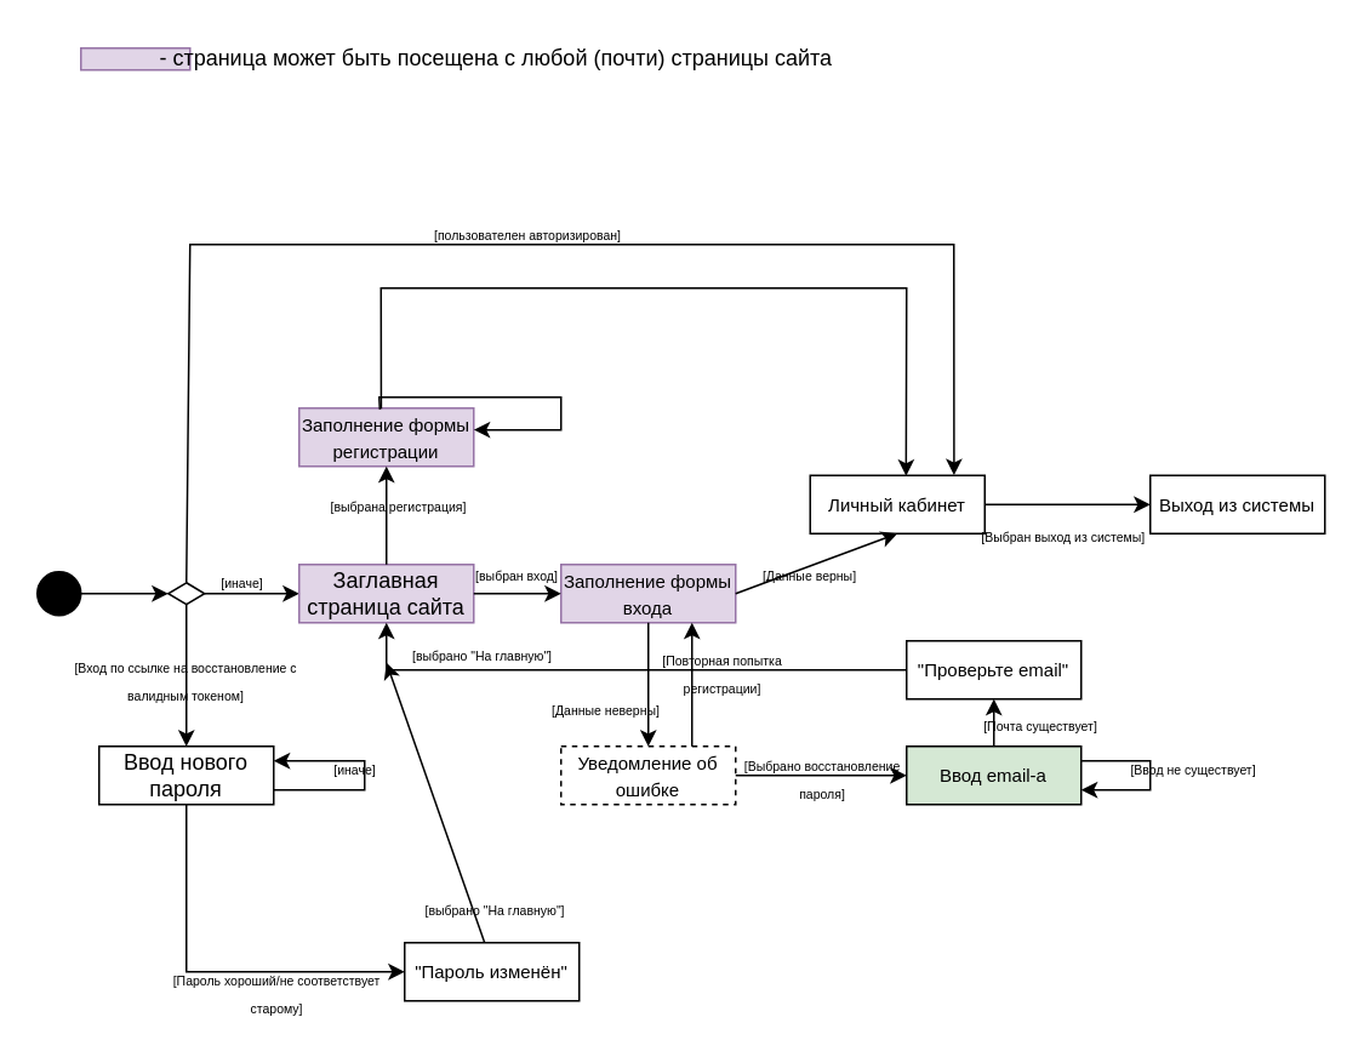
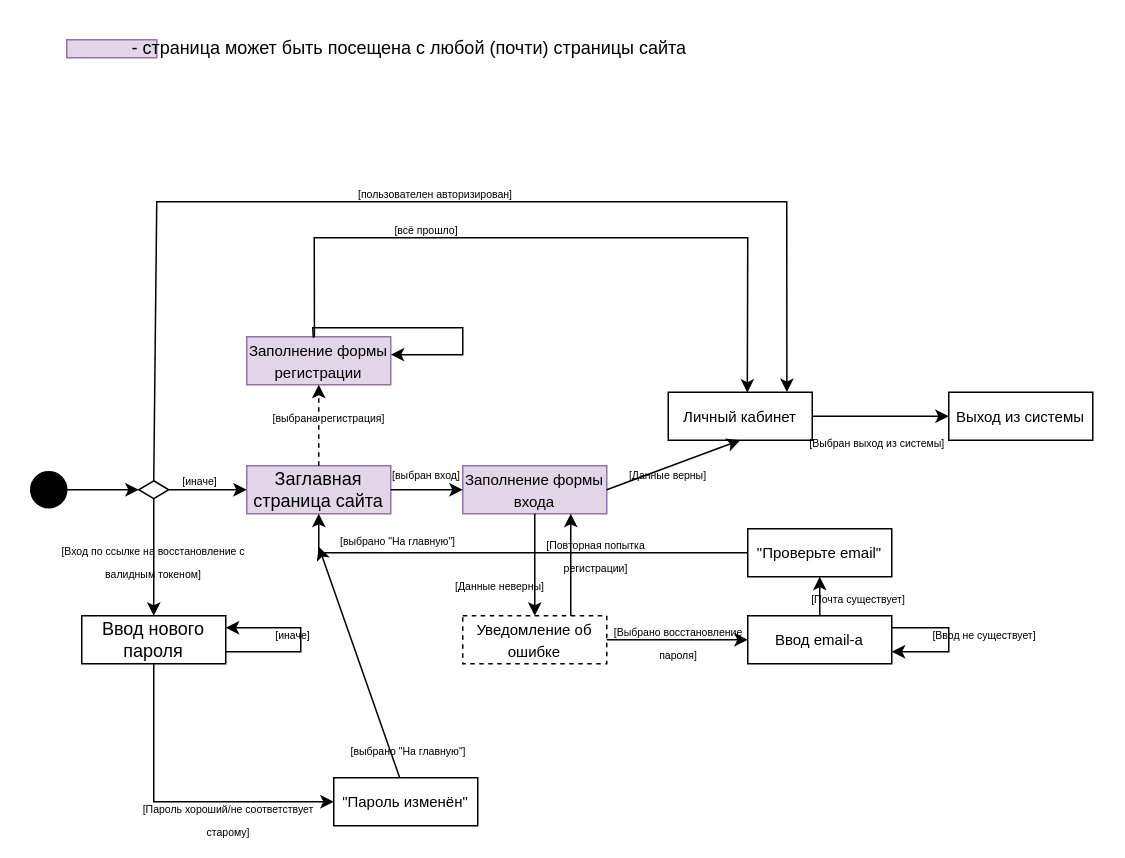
  <mxCell id="0" />
  <mxCell id="1" parent="0" />
  <mxCell id="2" value="" style="ellipse;whiteSpace=wrap;html=1;fillColor=#000000;" parent="1" vertex="1"><mxGeometry y="314" width="24" height="24" as="geometry" x="20" /></mxCell>
  <mxCell id="3" value="" style="endArrow=classic;html=1;rounded=0;exitX=1;exitY=0.5;exitDx=0;exitDy=0;" parent="1" source="2" edge="1"><mxGeometry width="50" height="50" relative="1" as="geometry"><mxPoint x="164" y="316" as="sourcePoint" /><mxPoint x="92" y="326" as="targetPoint" /></mxGeometry></mxCell>
  <mxCell id="4" value="" style="rhombus;whiteSpace=wrap;html=1;" parent="1" vertex="1"><mxGeometry x="92" y="320" width="20" height="12" as="geometry" /></mxCell>
  <mxCell id="5" value="Ввод нового пароля" style="rounded=0;whiteSpace=wrap;html=1;" parent="1" vertex="1"><mxGeometry x="54" y="410" width="96" height="32" as="geometry" /></mxCell>
  <mxCell id="6" value="" style="endArrow=classic;html=1;rounded=0;exitX=1;exitY=0.5;exitDx=0;exitDy=0;entryX=0;entryY=0.5;entryDx=0;entryDy=0;" parent="1" source="4" target="7" edge="1"><mxGeometry width="50" height="50" relative="1" as="geometry"><mxPoint x="164" y="316" as="sourcePoint" /><mxPoint x="164" y="326" as="targetPoint" /></mxGeometry></mxCell>
  <mxCell id="7" value="Заглавная страница сайта" style="rounded=0;whiteSpace=wrap;html=1;fillColor=#e1d5e7;strokeColor=#9673a6;" parent="1" vertex="1"><mxGeometry x="164" y="310" width="96" height="32" as="geometry" /></mxCell>
  <mxCell id="8" value="" style="endArrow=classic;html=1;rounded=0;exitX=0.5;exitY=1;exitDx=0;exitDy=0;entryX=0.5;entryY=0;entryDx=0;entryDy=0;" parent="1" source="4" target="5" edge="1"><mxGeometry width="50" height="50" relative="1" as="geometry"><mxPoint x="164" y="316" as="sourcePoint" /><mxPoint x="214" y="266" as="targetPoint" /></mxGeometry></mxCell>
  <mxCell id="9" value="&lt;font style=&quot;font-size: 7px;&quot;&gt;[Вход по ссылке на восстановление с валидным токеном]&lt;/font&gt;" style="text;html=1;align=center;verticalAlign=middle;whiteSpace=wrap;rounded=0;" parent="1" vertex="1"><mxGeometry x="38" y="362" width="128" height="22" as="geometry" /></mxCell>
  <mxCell id="10" value="&lt;font style=&quot;font-size: 7px;&quot;&gt;[иначе]&lt;/font&gt;" style="text;html=1;align=center;verticalAlign=middle;whiteSpace=wrap;rounded=0;" parent="1" vertex="1"><mxGeometry x="112" y="314" width="42" height="10" as="geometry" /></mxCell>
  <mxCell id="11" value="&lt;font style=&quot;font-size: 10px;&quot;&gt;Заполнение формы регистрации&lt;/font&gt;" style="rounded=0;whiteSpace=wrap;html=1;fillColor=#e1d5e7;strokeColor=#9673a6;" parent="1" vertex="1"><mxGeometry x="164" y="224" width="96" height="32" as="geometry" /></mxCell>
  <mxCell id="12" value="&lt;font style=&quot;font-size: 7px;&quot;&gt;[выбрана регистрация]&lt;/font&gt;" style="text;html=1;align=center;verticalAlign=middle;whiteSpace=wrap;rounded=0;" parent="1" vertex="1"><mxGeometry x="166" y="272" width="106" height="10" as="geometry" /></mxCell>
  <mxCell id="13" value="" style="endArrow=classic;html=1;rounded=0;exitX=0.462;exitY=0.019;exitDx=0;exitDy=0;entryX=1;entryY=0.372;entryDx=0;entryDy=0;entryPerimeter=0;exitPerimeter=0;" parent="1" source="11" target="11" edge="1"><mxGeometry width="50" height="50" relative="1" as="geometry"><mxPoint x="236" y="268" as="sourcePoint" /><mxPoint x="263" y="236" as="targetPoint" /><Array as="points"><mxPoint x="208" y="218" /><mxPoint x="308" y="218" /><mxPoint x="308" y="236" /></Array></mxGeometry></mxCell>
  <mxCell id="14" value="&lt;font style=&quot;font-size: 10px;&quot;&gt;Личный кабинет&lt;/font&gt;" style="rounded=0;whiteSpace=wrap;html=1;" parent="1" vertex="1"><mxGeometry x="445" y="261" width="96" height="32" as="geometry" /></mxCell>
  <mxCell id="15" value="" style="endArrow=classic;html=1;rounded=0;exitX=0.47;exitY=0.008;exitDx=0;exitDy=0;exitPerimeter=0;entryX=0.549;entryY=0.008;entryDx=0;entryDy=0;entryPerimeter=0;" parent="1" source="11" target="14" edge="1"><mxGeometry width="50" height="50" relative="1" as="geometry"><mxPoint x="236" y="268" as="sourcePoint" /><mxPoint x="286" y="218" as="targetPoint" /><Array as="points"><mxPoint x="209" y="158" /><mxPoint x="498" y="158" /></Array></mxGeometry></mxCell>
+ <mxCell id="16" value="&lt;font style=&quot;font-size: 7px;&quot;&gt;[всё прошло]&lt;/font&gt;" style="text;html=1;align=center;verticalAlign=middle;whiteSpace=wrap;rounded=0;" parent="1" vertex="1"><mxGeometry x="236" y="146" width="96" height="12" as="geometry" /></mxCell>
  <mxCell id="17" value="&lt;span style=&quot;font-size: 10px;&quot;&gt;Заполнение формы входа&lt;/span&gt;" style="rounded=0;whiteSpace=wrap;html=1;fillColor=#e1d5e7;strokeColor=#9673a6;" parent="1" vertex="1"><mxGeometry x="308" y="310" width="96" height="32" as="geometry" /></mxCell>
  <mxCell id="18" value="&lt;font style=&quot;font-size: 7px;&quot;&gt;[выбран вход]&lt;/font&gt;" style="text;html=1;align=center;verticalAlign=middle;whiteSpace=wrap;rounded=0;" parent="1" vertex="1"><mxGeometry x="231" y="310" width="106" height="10" as="geometry" /></mxCell>
  <mxCell id="19" value="&lt;font style=&quot;font-size: 7px;&quot;&gt;[Данные верны]&lt;/font&gt;" style="text;html=1;align=center;verticalAlign=middle;whiteSpace=wrap;rounded=0;" parent="1" vertex="1"><mxGeometry x="392" y="310" width="106" height="10" as="geometry" /></mxCell>
  <mxCell id="20" value="" style="endArrow=classic;html=1;rounded=0;exitX=1;exitY=0.5;exitDx=0;exitDy=0;entryX=0.5;entryY=1;entryDx=0;entryDy=0;" parent="1" source="17" target="14" edge="1"><mxGeometry width="50" height="50" relative="1" as="geometry"><mxPoint x="320" y="340" as="sourcePoint" /><mxPoint x="370" y="290" as="targetPoint" /></mxGeometry></mxCell>
  <mxCell id="21" value="&lt;span style=&quot;font-size: 10px;&quot;&gt;Уведомление об ошибке&lt;/span&gt;" style="rounded=0;whiteSpace=wrap;html=1;dashed=1;" parent="1" vertex="1"><mxGeometry x="308" y="410" width="96" height="32" as="geometry" /></mxCell>
  <mxCell id="22" value="" style="endArrow=classic;html=1;rounded=0;exitX=0.5;exitY=1;exitDx=0;exitDy=0;entryX=0.5;entryY=0;entryDx=0;entryDy=0;" parent="1" source="17" target="21" edge="1"><mxGeometry width="50" height="50" relative="1" as="geometry"><mxPoint x="320" y="400" as="sourcePoint" /><mxPoint x="370" y="350" as="targetPoint" /></mxGeometry></mxCell>
  <mxCell id="23" value="" style="endArrow=classic;html=1;rounded=0;exitX=1;exitY=0.5;exitDx=0;exitDy=0;entryX=0;entryY=0.5;entryDx=0;entryDy=0;" parent="1" source="7" target="17" edge="1"><mxGeometry width="50" height="50" relative="1" as="geometry"><mxPoint x="320" y="400" as="sourcePoint" /><mxPoint x="370" y="350" as="targetPoint" /></mxGeometry></mxCell>
- <mxCell id="24" value="" style="endArrow=classic;html=1;rounded=0;exitX=0.5;exitY=0;exitDx=0;exitDy=0;entryX=0.5;entryY=1;entryDx=0;entryDy=0;" parent="1" source="7" target="11" edge="1"><mxGeometry width="50" height="50" relative="1" as="geometry"><mxPoint x="320" y="400" as="sourcePoint" /><mxPoint x="370" y="350" as="targetPoint" /></mxGeometry></mxCell>
+ <mxCell id="24" value="" style="endArrow=classic;html=1;rounded=0;exitX=0.5;exitY=0;exitDx=0;exitDy=0;entryX=0.5;entryY=1;entryDx=0;entryDy=0;dashed=1;" parent="1" source="7" target="11" edge="1"><mxGeometry width="50" height="50" relative="1" as="geometry"><mxPoint x="320" y="400" as="sourcePoint" /><mxPoint x="370" y="350" as="targetPoint" /></mxGeometry></mxCell>
  <mxCell id="25" value="" style="endArrow=classic;html=1;rounded=0;exitX=0.75;exitY=0;exitDx=0;exitDy=0;entryX=0.75;entryY=1;entryDx=0;entryDy=0;" parent="1" source="21" target="17" edge="1"><mxGeometry width="50" height="50" relative="1" as="geometry"><mxPoint x="445" y="398" as="sourcePoint" /><mxPoint x="495" y="348" as="targetPoint" /></mxGeometry></mxCell>
  <mxCell id="26" value="&lt;font style=&quot;font-size: 7px;&quot;&gt;[Данные неверны]&lt;/font&gt;" style="text;html=1;align=center;verticalAlign=middle;whiteSpace=wrap;rounded=0;" parent="1" vertex="1"><mxGeometry x="298" y="384" width="70" height="10" as="geometry" /></mxCell>
  <mxCell id="27" value="&lt;font style=&quot;font-size: 7px;&quot;&gt;[Повторная попытка регистрации]&lt;/font&gt;" style="text;html=1;align=center;verticalAlign=middle;whiteSpace=wrap;rounded=0;" parent="1" vertex="1"><mxGeometry x="355" y="364" width="84" height="10" as="geometry" /></mxCell>
  <mxCell id="28" value="" style="endArrow=classic;html=1;rounded=0;exitX=1;exitY=0.5;exitDx=0;exitDy=0;entryX=0;entryY=0.5;entryDx=0;entryDy=0;" parent="1" source="21" target="30" edge="1"><mxGeometry width="50" height="50" relative="1" as="geometry"><mxPoint x="185.228" y="481.212" as="sourcePoint" /><mxPoint x="238.78" y="370.78" as="targetPoint" /></mxGeometry></mxCell>
  <mxCell id="29" value="&lt;font style=&quot;font-size: 7px;&quot;&gt;[Выбрано восстановление пароля]&lt;/font&gt;" style="text;html=1;align=center;verticalAlign=middle;whiteSpace=wrap;rounded=0;" parent="1" vertex="1"><mxGeometry x="404" y="426" width="96" as="geometry" /></mxCell>
- <mxCell id="30" value="&lt;span style=&quot;font-size: 10px;&quot;&gt;Ввод email-а&lt;/span&gt;" style="rounded=0;whiteSpace=wrap;html=1;fillColor=#d5e8d4;" parent="1" vertex="1"><mxGeometry x="498" y="410" width="96" height="32" as="geometry" /></mxCell>
+ <mxCell id="30" value="&lt;span style=&quot;font-size: 10px;&quot;&gt;Ввод email-а&lt;/span&gt;" style="rounded=0;whiteSpace=wrap;html=1;" parent="1" vertex="1"><mxGeometry x="498" y="410" width="96" height="32" as="geometry" /></mxCell>
  <mxCell id="31" value="&lt;span style=&quot;font-size: 10px;&quot;&gt;&quot;Проверьте email&quot;&lt;/span&gt;" style="rounded=0;whiteSpace=wrap;html=1;" parent="1" vertex="1"><mxGeometry x="498" y="352" width="96" height="32" as="geometry" /></mxCell>
  <mxCell id="32" value="" style="endArrow=classic;html=1;rounded=0;exitX=0.5;exitY=0;exitDx=0;exitDy=0;entryX=0.5;entryY=1;entryDx=0;entryDy=0;" parent="1" source="30" target="31" edge="1"><mxGeometry width="50" height="50" relative="1" as="geometry"><mxPoint x="392" y="422" as="sourcePoint" /><mxPoint x="392" y="354" as="targetPoint" /></mxGeometry></mxCell>
  <mxCell id="33" value="&lt;font style=&quot;font-size: 7px;&quot;&gt;[Почта существует]&lt;/font&gt;" style="text;html=1;align=center;verticalAlign=middle;whiteSpace=wrap;rounded=0;" parent="1" vertex="1"><mxGeometry x="524" y="394" width="96" height="8" as="geometry" /></mxCell>
  <mxCell id="34" value="&lt;font style=&quot;font-size: 7px;&quot;&gt;[Ввод не существует]&lt;/font&gt;" style="text;html=1;align=center;verticalAlign=middle;whiteSpace=wrap;rounded=0;" parent="1" vertex="1"><mxGeometry x="608" y="418" width="96" height="8" as="geometry" /></mxCell>
  <mxCell id="35" value="" style="endArrow=classic;html=1;rounded=0;exitX=0.5;exitY=0;exitDx=0;exitDy=0;entryX=0.824;entryY=-0.004;entryDx=0;entryDy=0;entryPerimeter=0;" parent="1" source="4" target="14" edge="1"><mxGeometry width="50" height="50" relative="1" as="geometry"><mxPoint x="224" y="364" as="sourcePoint" /><mxPoint x="274" y="314" as="targetPoint" /><Array as="points"><mxPoint x="104" y="134" /><mxPoint x="524" y="134" /></Array></mxGeometry></mxCell>
  <mxCell id="36" value="&lt;font style=&quot;font-size: 7px;&quot;&gt;[пользователен авторизирован]&lt;/font&gt;" style="text;html=1;align=center;verticalAlign=middle;whiteSpace=wrap;rounded=0;" parent="1" vertex="1"><mxGeometry x="236" y="122" width="108" height="12" as="geometry" /></mxCell>
  <mxCell id="37" value="" style="endArrow=classic;html=1;rounded=0;exitX=1;exitY=0.25;exitDx=0;exitDy=0;entryX=1;entryY=0.75;entryDx=0;entryDy=0;" parent="1" source="30" target="30" edge="1"><mxGeometry width="50" height="50" relative="1" as="geometry"><mxPoint x="476" y="364" as="sourcePoint" /><mxPoint x="608" y="446" as="targetPoint" /><Array as="points"><mxPoint x="632" y="418" /><mxPoint x="632" y="434" /></Array></mxGeometry></mxCell>
  <mxCell id="38" value="" style="endArrow=classic;html=1;rounded=0;exitX=0;exitY=0.5;exitDx=0;exitDy=0;entryX=0.5;entryY=1;entryDx=0;entryDy=0;" parent="1" source="31" target="7" edge="1"><mxGeometry width="50" height="50" relative="1" as="geometry"><mxPoint x="488" y="364" as="sourcePoint" /><mxPoint x="200" y="374" as="targetPoint" /><Array as="points"><mxPoint x="212" y="368" /></Array></mxGeometry></mxCell>
  <mxCell id="39" value="&lt;font style=&quot;font-size: 7px;&quot;&gt;[выбрано &quot;На главную&quot;]&lt;/font&gt;" style="text;html=1;align=center;verticalAlign=middle;whiteSpace=wrap;rounded=0;" parent="1" vertex="1"><mxGeometry x="212" y="354" width="106" height="10" as="geometry" /></mxCell>
  <mxCell id="40" value="&lt;span style=&quot;font-size: 10px;&quot;&gt;&quot;Пароль изменён&quot;&lt;/span&gt;" style="rounded=0;whiteSpace=wrap;html=1;" parent="1" vertex="1"><mxGeometry x="222" y="518" width="96" height="32" as="geometry" /></mxCell>
  <mxCell id="41" value="" style="endArrow=classic;html=1;rounded=0;exitX=0.5;exitY=1;exitDx=0;exitDy=0;entryX=0;entryY=0.5;entryDx=0;entryDy=0;" parent="1" source="5" target="40" edge="1"><mxGeometry width="50" height="50" relative="1" as="geometry"><mxPoint x="344" y="484" as="sourcePoint" /><mxPoint x="394" y="434" as="targetPoint" /><Array as="points"><mxPoint x="102" y="534" /></Array></mxGeometry></mxCell>
  <mxCell id="42" value="&lt;font style=&quot;font-size: 7px;&quot;&gt;[Пароль хороший/не соответствует старому]&lt;/font&gt;" style="text;html=1;align=center;verticalAlign=middle;whiteSpace=wrap;rounded=0;" parent="1" vertex="1"><mxGeometry x="92" y="540" width="120" height="10" as="geometry" /></mxCell>
  <mxCell id="43" value="" style="endArrow=classic;html=1;rounded=0;exitX=1;exitY=0.75;exitDx=0;exitDy=0;entryX=1;entryY=0.25;entryDx=0;entryDy=0;" parent="1" source="5" target="5" edge="1"><mxGeometry width="50" height="50" relative="1" as="geometry"><mxPoint x="344" y="484" as="sourcePoint" /><mxPoint x="224" y="434" as="targetPoint" /><Array as="points"><mxPoint x="200" y="434" /><mxPoint x="200" y="418" /></Array></mxGeometry></mxCell>
  <mxCell id="44" value="&lt;font style=&quot;font-size: 7px;&quot;&gt;[иначе]&lt;/font&gt;" style="text;html=1;align=center;verticalAlign=middle;whiteSpace=wrap;rounded=0;" parent="1" vertex="1"><mxGeometry x="159" y="414" width="72" height="16" as="geometry" /></mxCell>
  <mxCell id="45" value="" style="rounded=0;whiteSpace=wrap;html=1;fillColor=#e1d5e7;strokeColor=#9673a6;" parent="1" vertex="1"><mxGeometry x="44" y="26" width="60" height="12" as="geometry" /></mxCell>
  <mxCell id="46" value="- страница может быть посещена с любой (почти) страницы сайта" style="text;html=1;align=center;verticalAlign=middle;resizable=0;points=[];autosize=1;strokeColor=none;fillColor=none;" parent="1" vertex="1"><mxGeometry x="74" y="20" width="396" height="24" as="geometry" /></mxCell>
  <mxCell id="47" value="" style="endArrow=classic;html=1;rounded=0;exitX=0.458;exitY=0;exitDx=0;exitDy=0;exitPerimeter=0;entryX=0;entryY=1;entryDx=0;entryDy=0;" parent="1" source="40" target="39" edge="1"><mxGeometry width="50" height="50" relative="1" as="geometry"><mxPoint x="284" y="484" as="sourcePoint" /><mxPoint x="212" y="374" as="targetPoint" /></mxGeometry></mxCell>
  <mxCell id="48" value="&lt;font style=&quot;font-size: 7px;&quot;&gt;[выбрано &quot;На главную&quot;]&lt;/font&gt;" style="text;html=1;align=center;verticalAlign=middle;whiteSpace=wrap;rounded=0;" parent="1" vertex="1"><mxGeometry x="219" y="494" width="106" height="10" as="geometry" /></mxCell>
  <mxCell id="49" value="&lt;font style=&quot;font-size: 10px;&quot;&gt;Выход из системы&lt;/font&gt;" style="rounded=0;whiteSpace=wrap;html=1;" parent="1" vertex="1"><mxGeometry x="632" y="261" width="96" height="32" as="geometry" /></mxCell>
  <mxCell id="50" value="" style="endArrow=classic;html=1;rounded=0;exitX=1;exitY=0.5;exitDx=0;exitDy=0;entryX=0;entryY=0.5;entryDx=0;entryDy=0;" parent="1" source="14" target="49" edge="1"><mxGeometry width="50" height="50" relative="1" as="geometry"><mxPoint x="584" y="332" as="sourcePoint" /><mxPoint x="634" y="282" as="targetPoint" /></mxGeometry></mxCell>
  <mxCell id="51" value="&lt;font style=&quot;font-size: 7px;&quot;&gt;[Выбран выход из системы]&lt;/font&gt;" style="text;html=1;align=center;verticalAlign=middle;resizable=0;points=[];autosize=1;strokeColor=none;fillColor=none;" parent="1" vertex="1"><mxGeometry x="524" y="282" width="120" height="24" as="geometry" /></mxCell>
